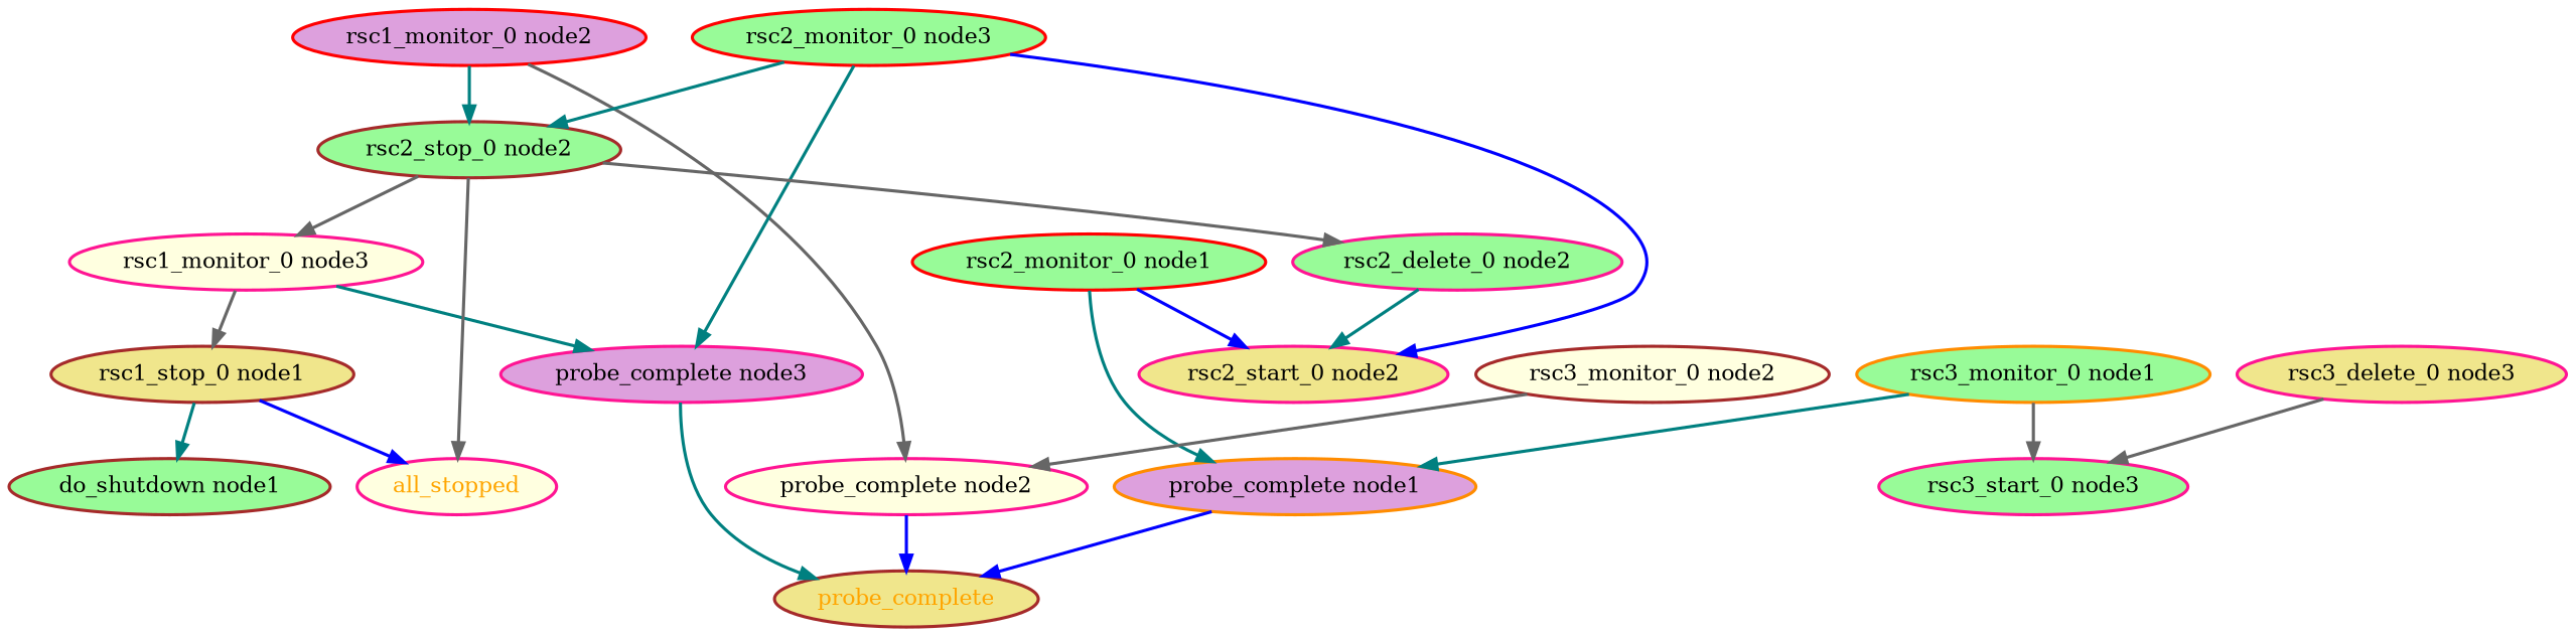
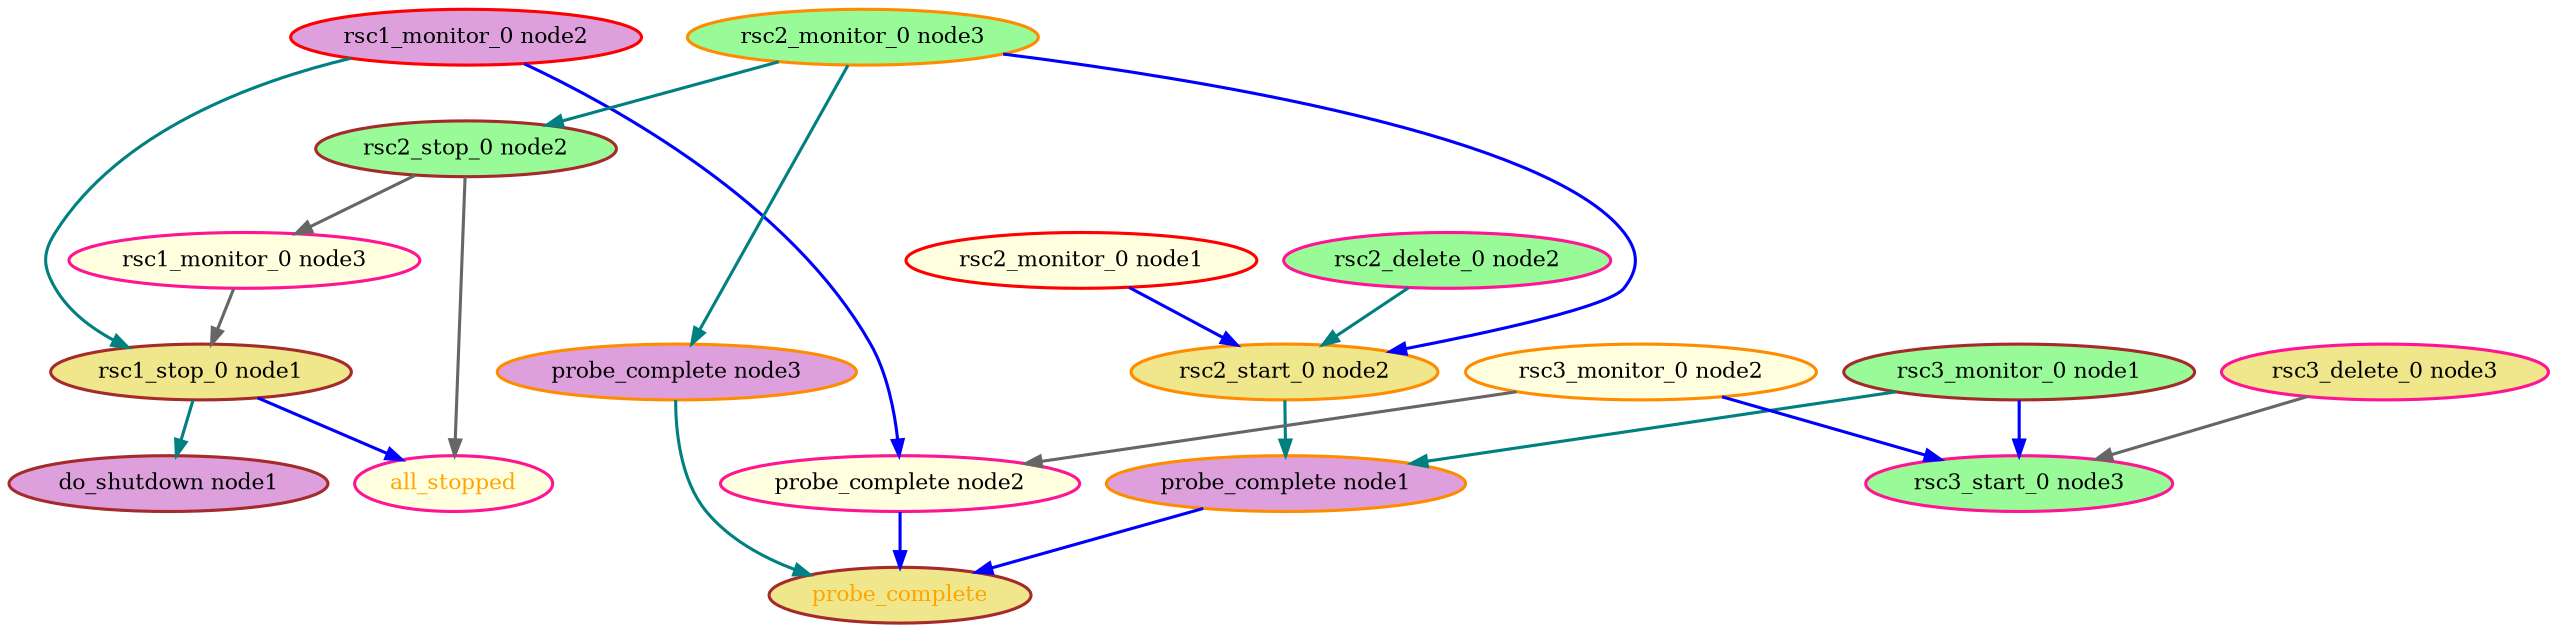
  digraph {
    node [color=deeppink fillcolor=palegreen fontcolor=black style="bold,filled"]
    edge [color=teal style=bold]
    all_stopped [fillcolor=lightyellow fontcolor=orange]
-   "do_shutdown node1" [color=brown]
+   "do_shutdown node1" [color=brown fillcolor=plum]
    "probe_complete node1" [color=darkorange fillcolor=plum]
    probe_complete [color=brown fillcolor=khaki fontcolor=orange]
    "probe_complete node2" [fillcolor=lightyellow]
-   "probe_complete node3" [fillcolor=plum]
+   "probe_complete node3" [color=darkorange fillcolor=plum]
    "rsc1_monitor_0 node2" [color=red fillcolor=plum]
    "rsc1_stop_0 node1" [color=brown fillcolor=khaki]
    "rsc1_monitor_0 node3" [fillcolor=lightyellow]
-   "rsc2_start_0 node2" [fillcolor=khaki]
+   "rsc2_start_0 node2" [color=darkorange fillcolor=khaki]
    "rsc2_delete_0 node2"
-   "rsc2_monitor_0 node1" [color=red]
-   "rsc2_monitor_0 node3" [color=red]
+   "rsc2_monitor_0 node1" [color=red fillcolor=lightyellow]
+   "rsc2_monitor_0 node3" [color=darkorange]
    "rsc2_stop_0 node2" [color=brown]
    "rsc3_delete_0 node3" [fillcolor=khaki]
    "rsc3_start_0 node3"
-   "rsc3_monitor_0 node1" [color=darkorange]
-   "rsc3_monitor_0 node2" [color=brown fillcolor=lightyellow]
+   "rsc3_monitor_0 node1" [color=brown]
+   "rsc3_monitor_0 node2" [color=darkorange fillcolor=lightyellow]
    "probe_complete node1" -> probe_complete [color=blue]
    "probe_complete node2" -> probe_complete [color=blue]
    "probe_complete node3" -> probe_complete
-   "rsc1_monitor_0 node2" -> "probe_complete node2" [color=gray40]
-   "rsc1_monitor_0 node2" -> "rsc2_stop_0 node2"
+   "rsc1_monitor_0 node2" -> "probe_complete node2" [color=blue]
+   "rsc1_monitor_0 node2" -> "rsc1_stop_0 node1"
    "rsc1_stop_0 node1" -> all_stopped [color=blue]
    "rsc1_stop_0 node1" -> "do_shutdown node1"
-   "rsc1_monitor_0 node3" -> "probe_complete node3"
    "rsc1_monitor_0 node3" -> "rsc1_stop_0 node1" [color=gray40]
    "rsc2_delete_0 node2" -> "rsc2_start_0 node2"
-   "rsc2_monitor_0 node1" -> "probe_complete node1"
+   "rsc2_start_0 node2" -> "probe_complete node1"
    "rsc2_monitor_0 node1" -> "rsc2_start_0 node2" [color=blue]
    "rsc2_monitor_0 node3" -> "probe_complete node3"
    "rsc2_monitor_0 node3" -> "rsc2_start_0 node2" [color=blue]
    "rsc2_monitor_0 node3" -> "rsc2_stop_0 node2"
    "rsc2_stop_0 node2" -> all_stopped [color=gray40]
    "rsc2_stop_0 node2" -> "rsc1_monitor_0 node3" [color=gray40]
-   "rsc2_stop_0 node2" -> "rsc2_delete_0 node2" [color=gray40]
    "rsc3_delete_0 node3" -> "rsc3_start_0 node3" [color=gray40]
    "rsc3_monitor_0 node1" -> "probe_complete node1"
-   "rsc3_monitor_0 node1" -> "rsc3_start_0 node3" [color=gray40]
+   "rsc3_monitor_0 node1" -> "rsc3_start_0 node3" [color=blue]
    "rsc3_monitor_0 node2" -> "probe_complete node2" [color=gray40]
+   "rsc3_monitor_0 node2" -> "rsc3_start_0 node3" [color=blue]
  }
